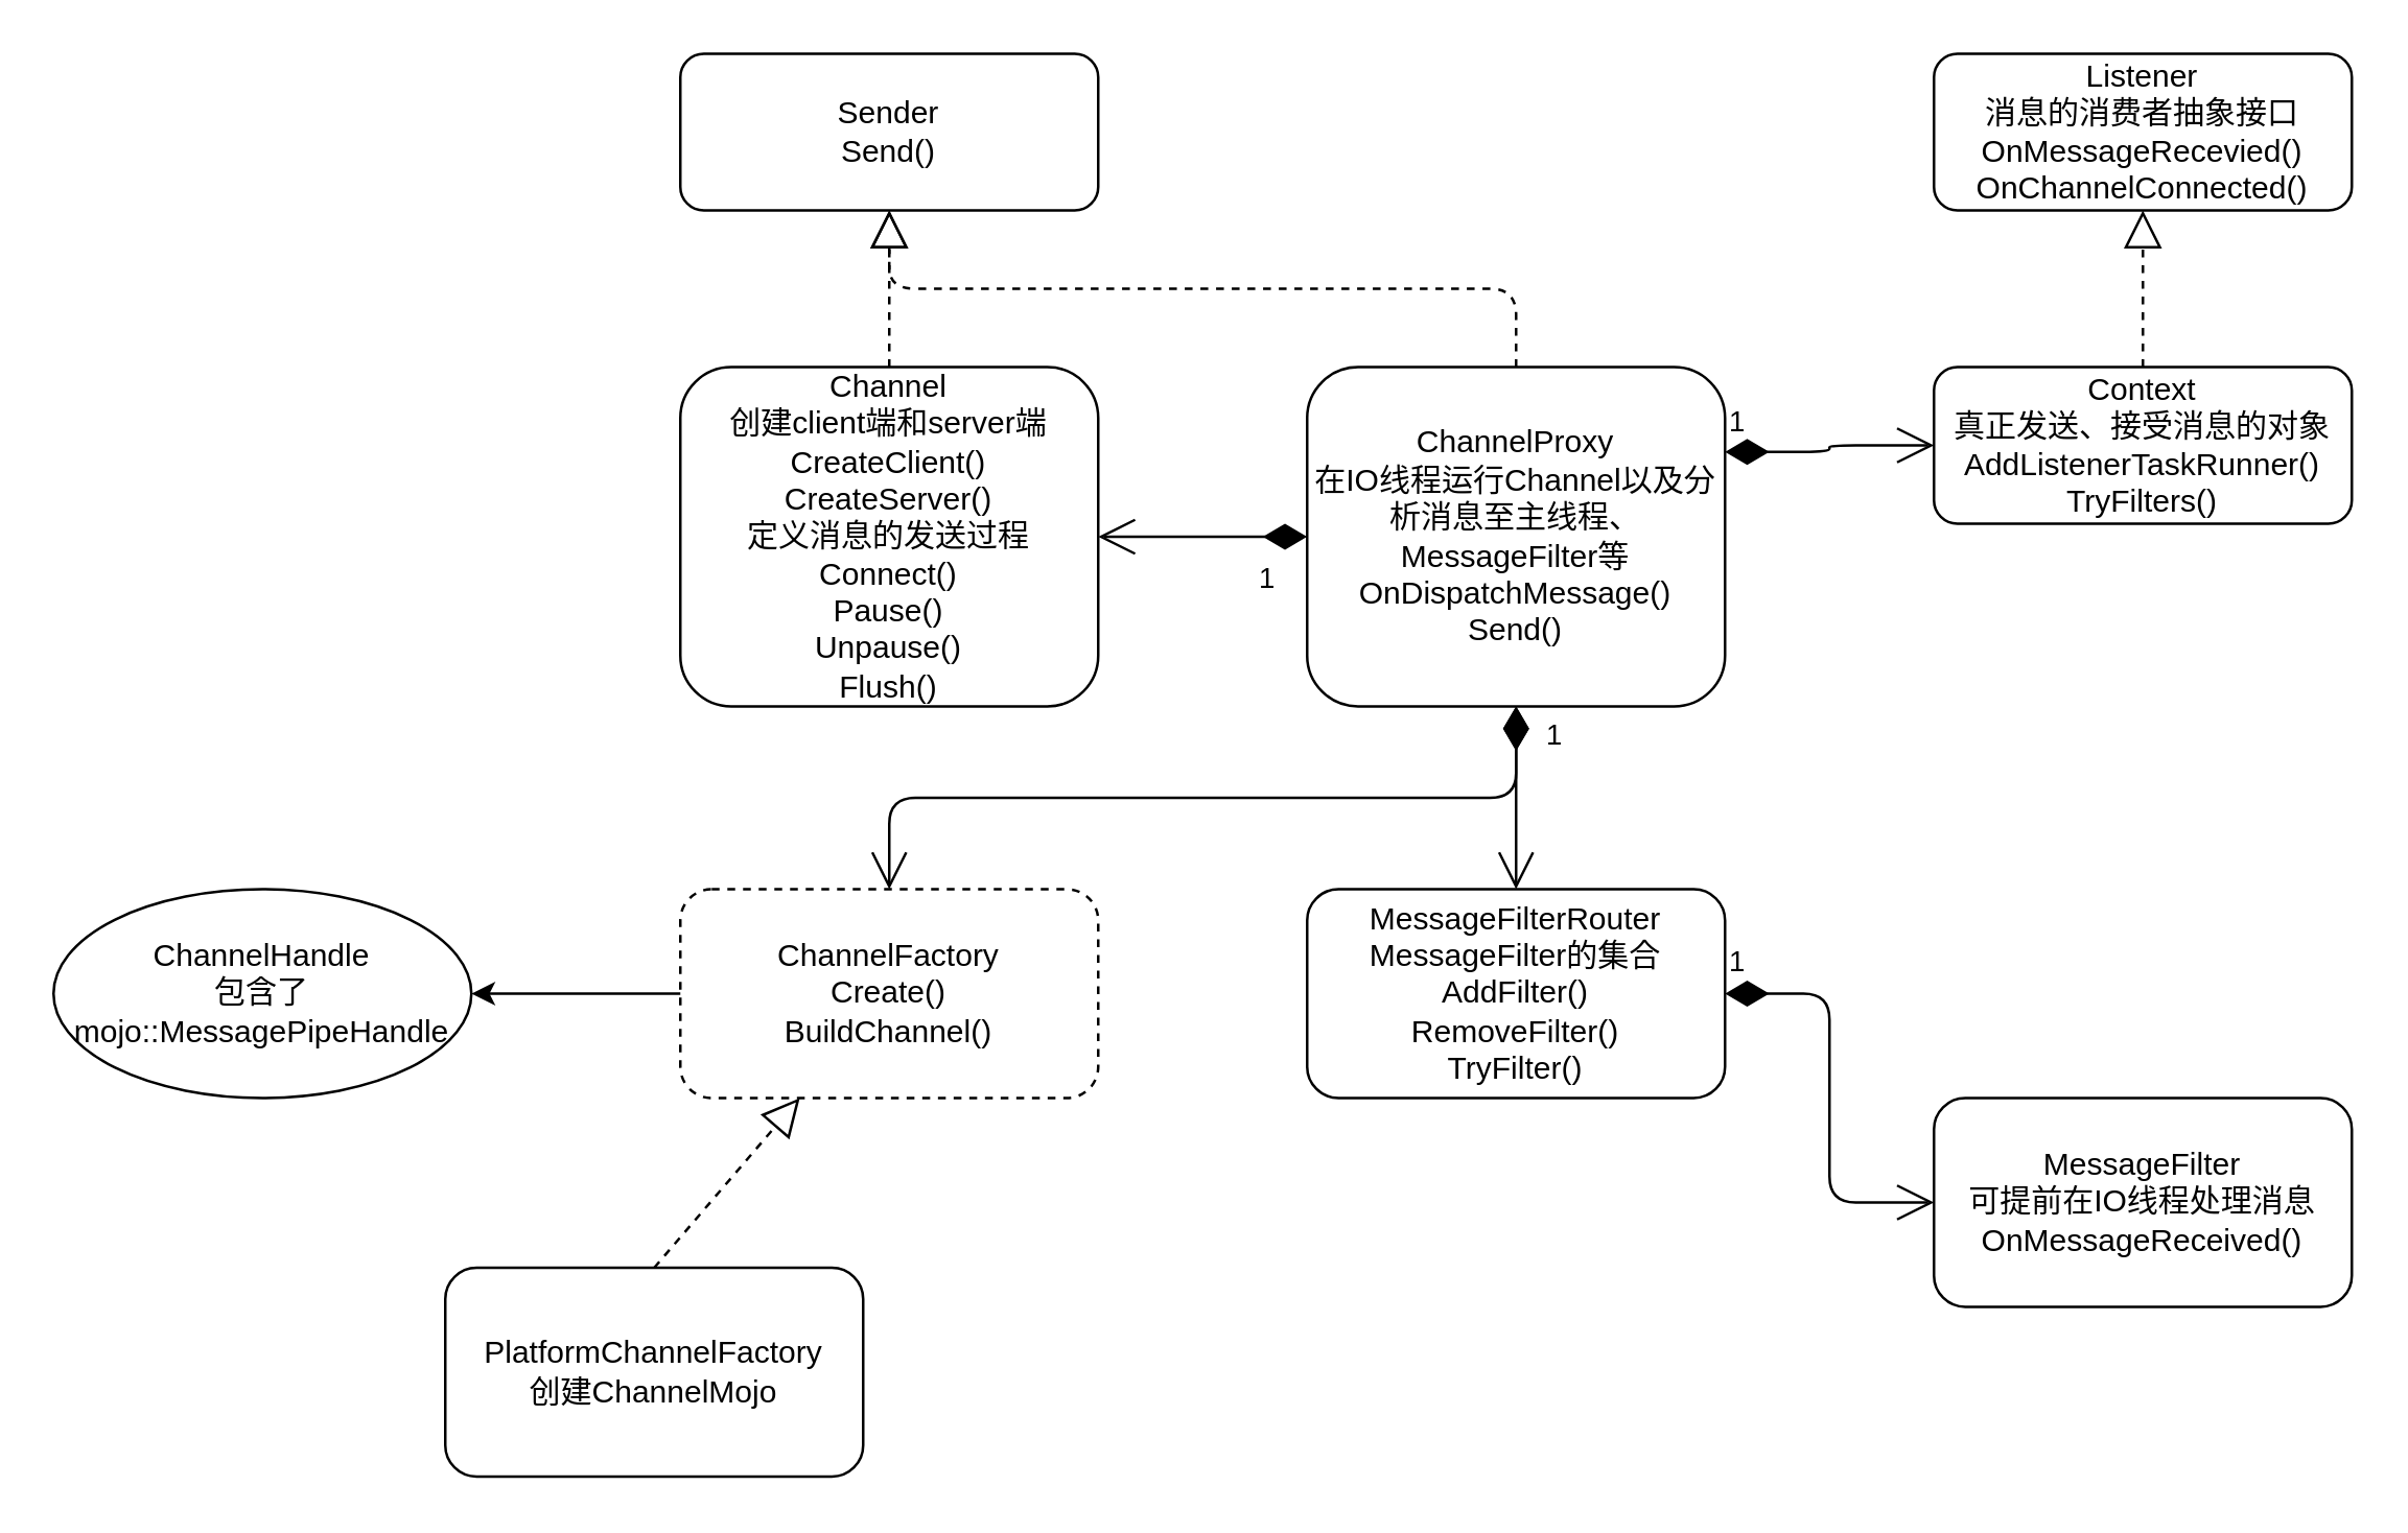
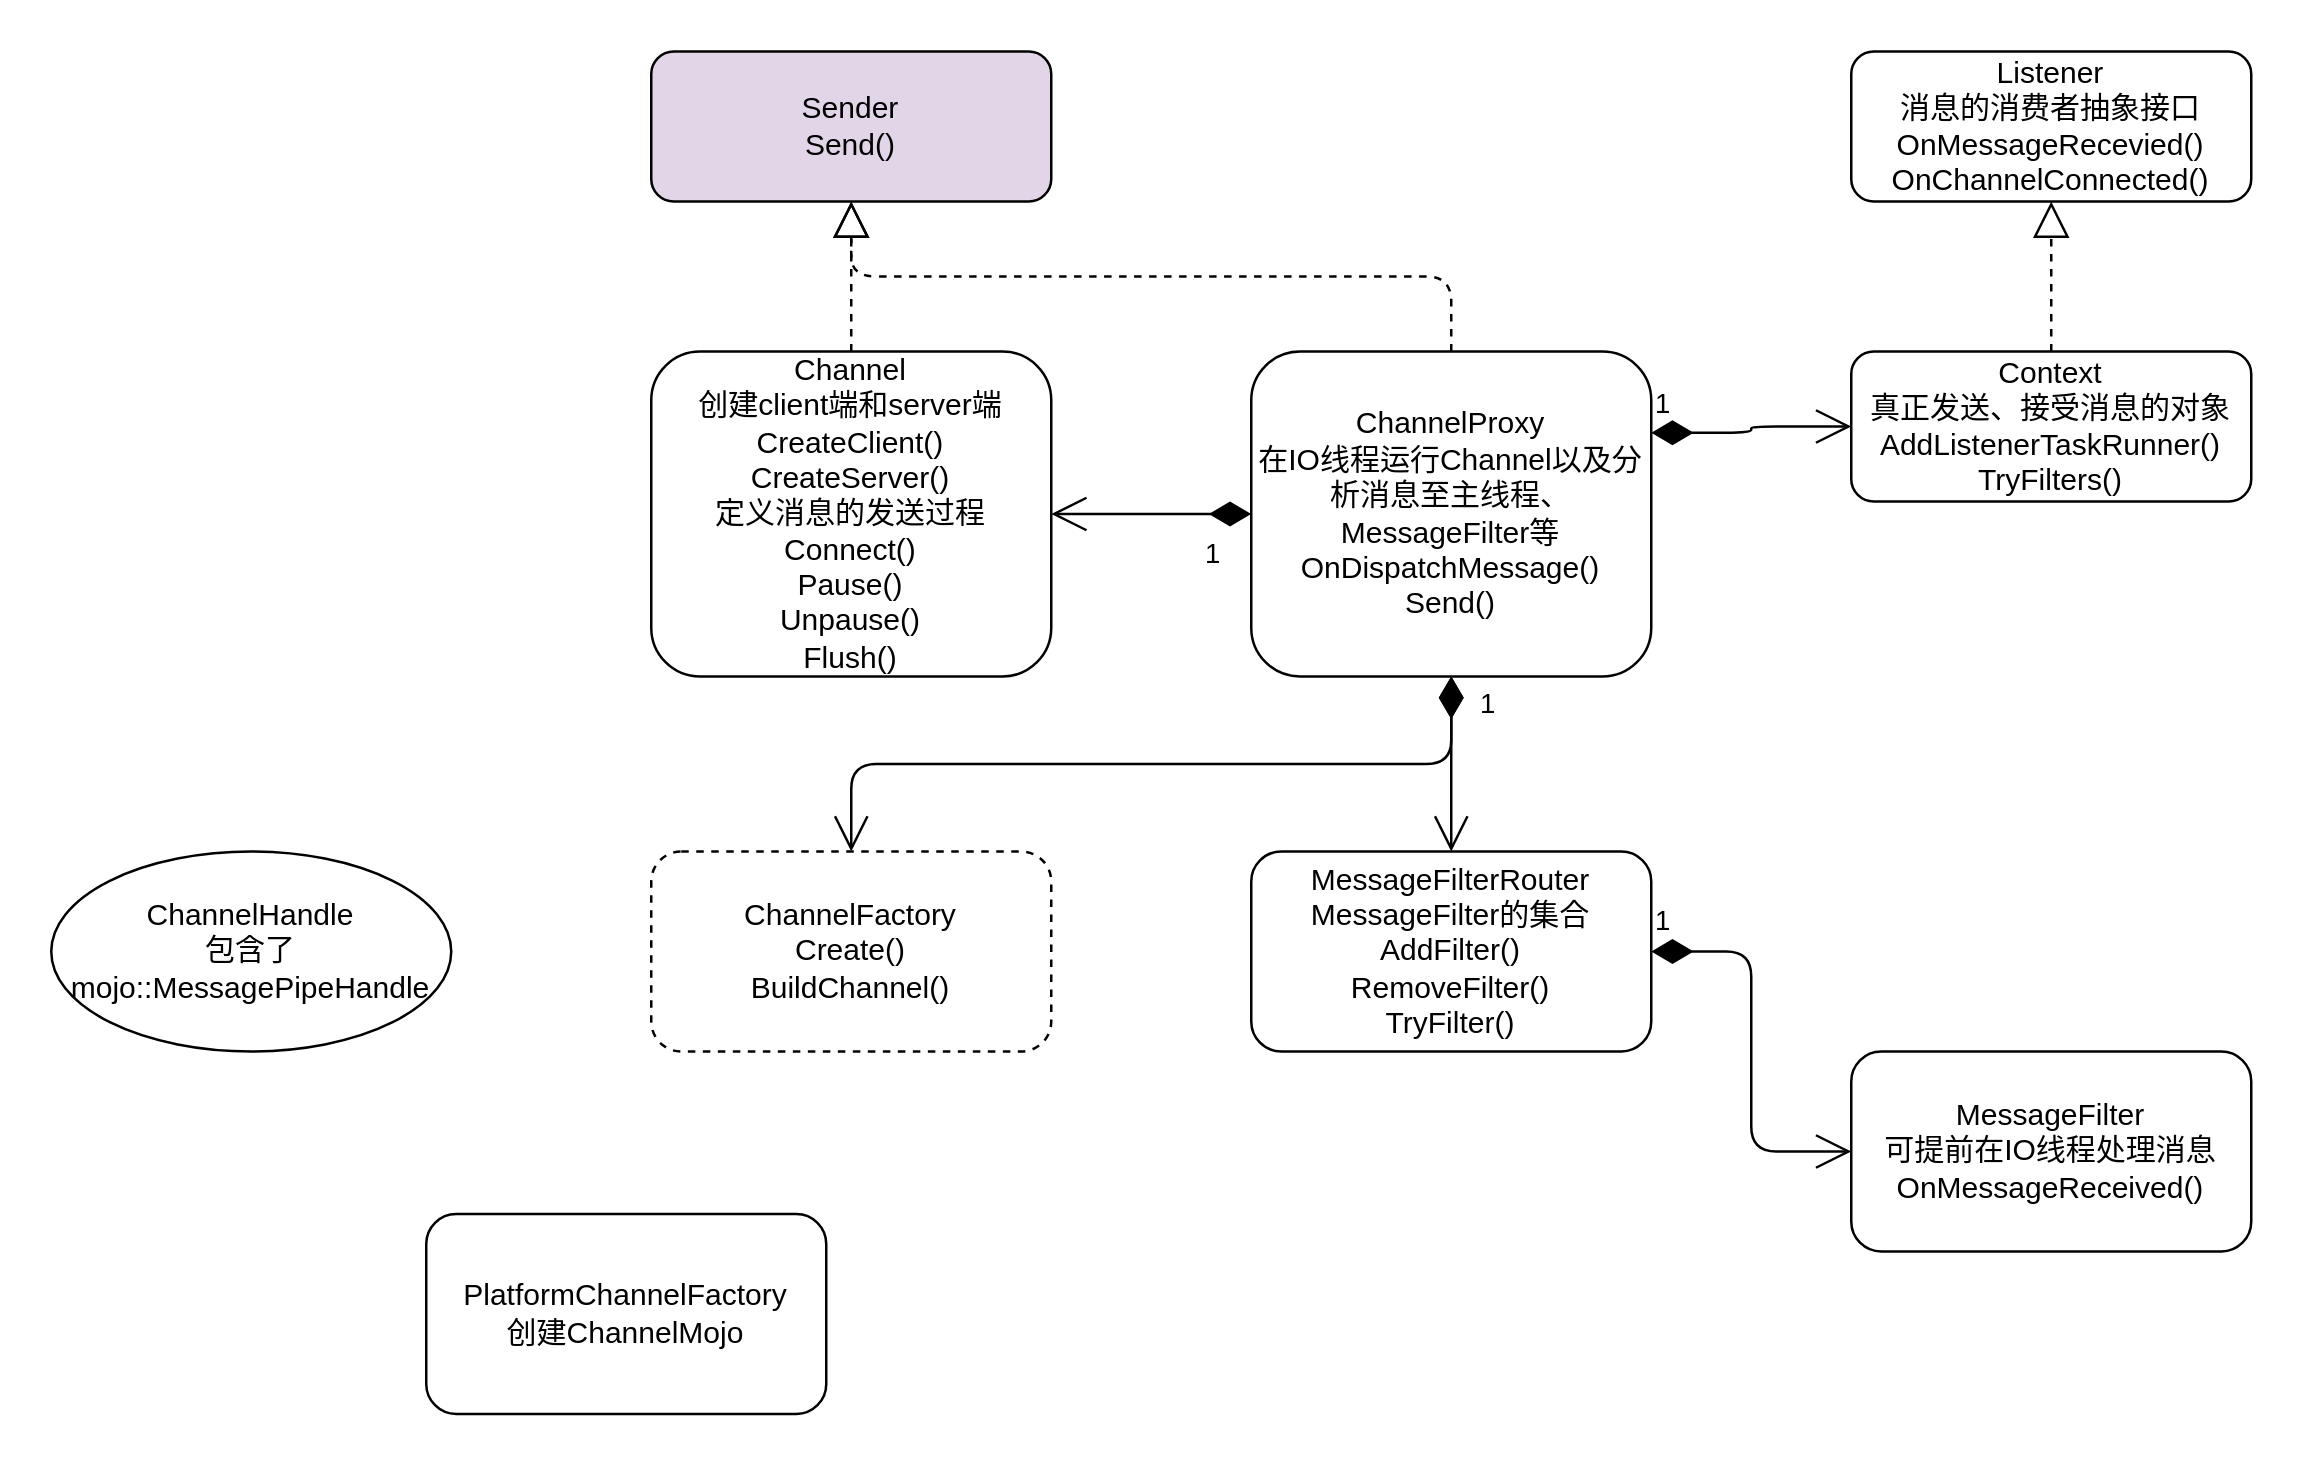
  <mxCell id="0" />
  <mxCell id="1" parent="0" />
- <mxCell id="2" value="Sender&lt;br&gt;Send()" style="rounded=1;whiteSpace=wrap;html=1;" vertex="1" parent="1"><mxGeometry x="260" y="20" width="160" height="60" as="geometry" /></mxCell>
+ <mxCell id="2" value="Sender&lt;br&gt;Send()" style="rounded=1;whiteSpace=wrap;html=1;fillColor=#e1d5e7;" vertex="1" parent="1"><mxGeometry x="260" y="20" width="160" height="60" as="geometry" /></mxCell>
  <mxCell id="3" value="Channel&lt;br&gt;创建client端和server端&lt;br&gt;CreateClient()&lt;br&gt;CreateServer()&lt;br&gt;定义消息的发送过程&lt;br&gt;Connect()&lt;br&gt;Pause()&lt;br&gt;Unpause()&lt;br&gt;Flush()" style="rounded=1;whiteSpace=wrap;html=1;" vertex="1" parent="1"><mxGeometry x="260" y="140" width="160" height="130" as="geometry" /></mxCell>
  <mxCell id="4" value="" style="endArrow=block;dashed=1;endFill=0;endSize=12;html=1;exitX=0.5;exitY=0;exitDx=0;exitDy=0;" edge="1" parent="1" source="3" target="2"><mxGeometry width="160" relative="1" as="geometry"><mxPoint x="310" y="80" as="sourcePoint" /><mxPoint x="470" y="80" as="targetPoint" /></mxGeometry></mxCell>
  <mxCell id="5" value="ChannelProxy&lt;br&gt;在IO线程运行Channel以及分析消息至主线程、MessageFilter等&lt;br&gt;OnDispatchMessage()&lt;br&gt;Send()&lt;br&gt;" style="rounded=1;whiteSpace=wrap;html=1;" vertex="1" parent="1"><mxGeometry x="500" y="140" width="160" height="130" as="geometry" /></mxCell>
  <mxCell id="6" value="" style="endArrow=block;dashed=1;endFill=0;endSize=12;html=1;exitX=0.5;exitY=0;exitDx=0;exitDy=0;" edge="1" parent="1" source="5"><mxGeometry width="160" relative="1" as="geometry"><mxPoint x="310" y="40" as="sourcePoint" /><mxPoint x="340" y="80" as="targetPoint" /><Array as="points"><mxPoint x="580" y="110" /><mxPoint x="340" y="110" /></Array></mxGeometry></mxCell>
  <mxCell id="7" value="Listener&lt;br&gt;消息的消费者抽象接口&lt;br&gt;OnMessageRecevied()&lt;br&gt;OnChannelConnected()&lt;br&gt;" style="rounded=1;whiteSpace=wrap;html=1;" vertex="1" parent="1"><mxGeometry x="740" y="20" width="160" height="60" as="geometry" /></mxCell>
  <mxCell id="8" value="Context&lt;br&gt;真正发送、接受消息的对象&lt;br&gt;AddListenerTaskRunner()&lt;br&gt;TryFilters()" style="rounded=1;whiteSpace=wrap;html=1;" vertex="1" parent="1"><mxGeometry x="740" y="140" width="160" height="60" as="geometry" /></mxCell>
  <mxCell id="9" value="" style="endArrow=block;dashed=1;endFill=0;endSize=12;html=1;entryX=0.5;entryY=1;entryDx=0;entryDy=0;" edge="1" parent="1" source="8" target="7"><mxGeometry width="160" relative="1" as="geometry"><mxPoint x="350" y="150" as="sourcePoint" /><mxPoint x="350" y="90" as="targetPoint" /></mxGeometry></mxCell>
  <mxCell id="10" value="MessageFilterRouter&lt;br&gt;MessageFilter的集合&lt;br&gt;AddFilter()&lt;br&gt;RemoveFilter()&lt;br&gt;TryFilter()" style="rounded=1;whiteSpace=wrap;html=1;" vertex="1" parent="1"><mxGeometry x="500" y="340" width="160" height="80" as="geometry" /></mxCell>
  <mxCell id="11" value="MessageFilter&lt;br&gt;可提前在IO线程处理消息&lt;br&gt;OnMessageReceived()" style="rounded=1;whiteSpace=wrap;html=1;" vertex="1" parent="1"><mxGeometry x="740" y="420" width="160" height="80" as="geometry" /></mxCell>
  <mxCell id="12" value="1" style="endArrow=open;html=1;endSize=12;startArrow=diamondThin;startSize=14;startFill=1;edgeStyle=orthogonalEdgeStyle;align=left;verticalAlign=bottom;exitX=1;exitY=0.5;exitDx=0;exitDy=0;entryX=0;entryY=0.5;entryDx=0;entryDy=0;" edge="1" parent="1" source="10" target="11"><mxGeometry x="-1" y="3" relative="1" as="geometry"><mxPoint x="600" y="260" as="sourcePoint" /><mxPoint x="760" y="260" as="targetPoint" /></mxGeometry></mxCell>
  <mxCell id="13" value="1" style="endArrow=open;html=1;endSize=12;startArrow=diamondThin;startSize=14;startFill=1;edgeStyle=orthogonalEdgeStyle;align=left;verticalAlign=bottom;exitX=0.5;exitY=1;exitDx=0;exitDy=0;entryX=0.5;entryY=0;entryDx=0;entryDy=0;" edge="1" parent="1" source="5" target="10"><mxGeometry x="-0.429" y="10" relative="1" as="geometry"><mxPoint x="670" y="390" as="sourcePoint" /><mxPoint x="750" y="390" as="targetPoint" /><mxPoint as="offset" /></mxGeometry></mxCell>
  <mxCell id="14" value="1" style="endArrow=open;html=1;endSize=12;startArrow=diamondThin;startSize=14;startFill=1;edgeStyle=orthogonalEdgeStyle;align=left;verticalAlign=bottom;exitX=0;exitY=0.5;exitDx=0;exitDy=0;" edge="1" parent="1" source="5" target="3"><mxGeometry x="-0.5" y="25" relative="1" as="geometry"><mxPoint x="590" y="270" as="sourcePoint" /><mxPoint x="590" y="350" as="targetPoint" /><mxPoint as="offset" /></mxGeometry></mxCell>
  <mxCell id="15" value="1" style="endArrow=open;html=1;endSize=12;startArrow=diamondThin;startSize=14;startFill=1;edgeStyle=orthogonalEdgeStyle;align=left;verticalAlign=bottom;exitX=1;exitY=0.25;exitDx=0;exitDy=0;entryX=0;entryY=0.5;entryDx=0;entryDy=0;" edge="1" parent="1" source="5" target="8"><mxGeometry x="-1" y="3" relative="1" as="geometry"><mxPoint x="590" y="280" as="sourcePoint" /><mxPoint x="590" y="350" as="targetPoint" /></mxGeometry></mxCell>
  <mxCell id="16" value="ChannelFactory&lt;br&gt;Create()&lt;br&gt;BuildChannel()" style="rounded=1;whiteSpace=wrap;html=1;dashed=1;" vertex="1" parent="1"><mxGeometry x="260" y="340" width="160" height="80" as="geometry" /></mxCell>
  <mxCell id="17" value="ChannelHandle&lt;br&gt;包含了&lt;br&gt;mojo::MessagePipeHandle" style="ellipse;whiteSpace=wrap;html=1;" vertex="1" parent="1"><mxGeometry x="20" y="340" width="160" height="80" as="geometry" /></mxCell>
  <mxCell id="18" value="PlatformChannelFactory&lt;br&gt;创建ChannelMojo" style="rounded=1;whiteSpace=wrap;html=1;" vertex="1" parent="1"><mxGeometry x="170" y="485" width="160" height="80" as="geometry" /></mxCell>
- <mxCell id="19" value="" style="endArrow=classic;html=1;exitX=0;exitY=0.5;exitDx=0;exitDy=0;entryX=1;entryY=0.5;entryDx=0;entryDy=0;" edge="1" parent="1" source="16" target="17"><mxGeometry width="50" height="50" relative="1" as="geometry"><mxPoint x="330" y="310" as="sourcePoint" /><mxPoint x="380" y="260" as="targetPoint" /></mxGeometry></mxCell>
- <mxCell id="20" value="" style="endArrow=block;dashed=1;endFill=0;endSize=12;html=1;exitX=0.5;exitY=0;exitDx=0;exitDy=0;" edge="1" parent="1" source="18" target="16"><mxGeometry width="160" relative="1" as="geometry"><mxPoint x="350" y="290" as="sourcePoint" /><mxPoint x="510" y="290" as="targetPoint" /></mxGeometry></mxCell>
  <mxCell id="21" value="1" style="endArrow=open;html=1;endSize=12;startArrow=diamondThin;startSize=14;startFill=1;edgeStyle=orthogonalEdgeStyle;align=left;verticalAlign=bottom;exitX=0.5;exitY=1;exitDx=0;exitDy=0;entryX=0.5;entryY=0;entryDx=0;entryDy=0;" edge="1" parent="1" source="5" target="16"><mxGeometry x="-0.871" y="10" relative="1" as="geometry"><mxPoint x="350" y="280" as="sourcePoint" /><mxPoint x="510" y="280" as="targetPoint" /><mxPoint as="offset" /></mxGeometry></mxCell>
